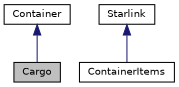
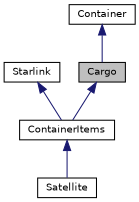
  digraph {
    node [color=black fillcolor=white fontname=Helvetica fontsize=10 shape=record style=filled]
    edge [color=midnightblue dir=back fontname=Helvetica fontsize=10 labelfontname=Helvetica labelfontsize=10 style=solid]
    n1 [fillcolor=grey75 fontcolor=black height=0.2 label=Cargo width=0.4]
    n2 [height=0.2 label=ContainerItems width=0.4]
    n3 [height=0.2 label=Container width=0.4]
+   n4 [height=0.2 label=Satellite width=0.4]
    n5 [height=0.2 label=Starlink width=0.4]
+   n1 -> n2
+   n2 -> n4
    n3 -> n1
    n5 -> n2
  }
